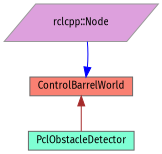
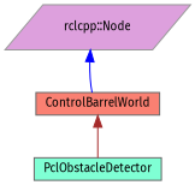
  digraph {
    fontname="Fira Sans"
    rankdir=TB
    node [color=grey40 fontname="Fira Sans" fontsize=10 shape=box style=filled]
    edge [dir=back fontname="Fira Sans" fontsize=10 labelfontname=Helvetica labelfontsize=10 style=solid]
    n1 [color=grey60 fillcolor=plum height=0.2 label="rclcpp::Node" shape=parallelogram width=0.4]
    n2 [fillcolor=salmon height=0.2 label=ControlBarrelWorld width=0.4]
    n3 [fillcolor=aquamarine height=0.2 label=PclObstacleDetector width=0.4]
-   n2 -> n1 [color=blue]
+   n1 -> n2 [color=blue]
    n2 -> n3 [color=brown]
  }
